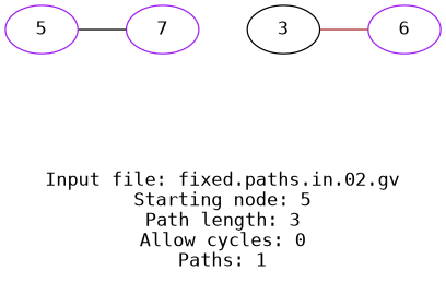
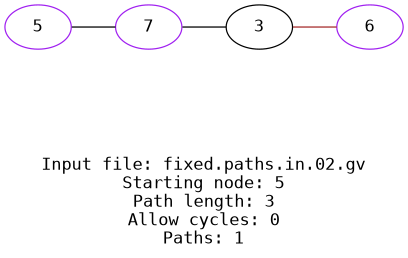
  graph {
    fontname="DejaVu Sans Mono"
    label="Input file: fixed.paths.in.02.gv\nStarting node: 5\nPath length: 3\nAllow cycles: 0\nPaths: 1"
    rankdir=LR
    node [color=purple fontname="DejaVu Sans Mono"]
    edge [color=black fontname="DejaVu Sans Mono"]
    n1 [label=5]
    n2 [label=7]
    n3 [color=black label=3]
    n4 [label=6]
    n1 -- n2
+   n2 -- n3
    n3 -- n4 [color=brown]
  }
